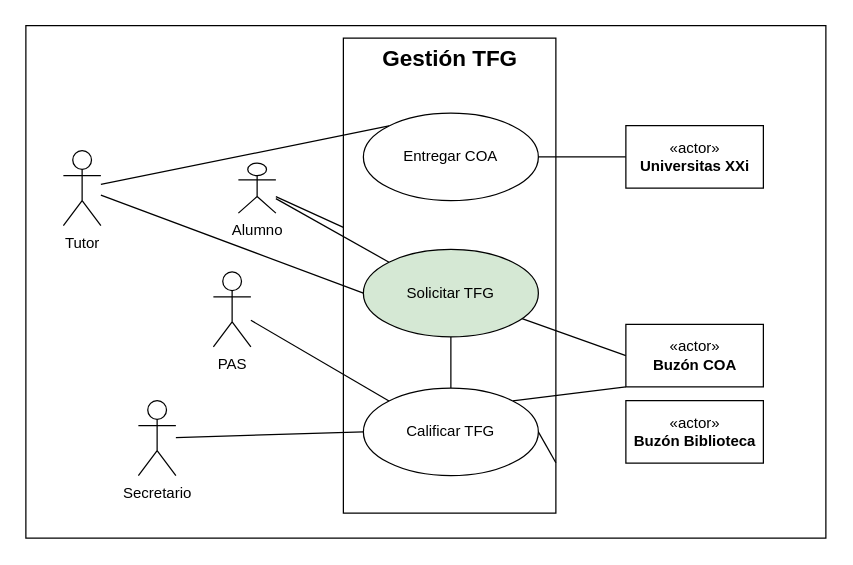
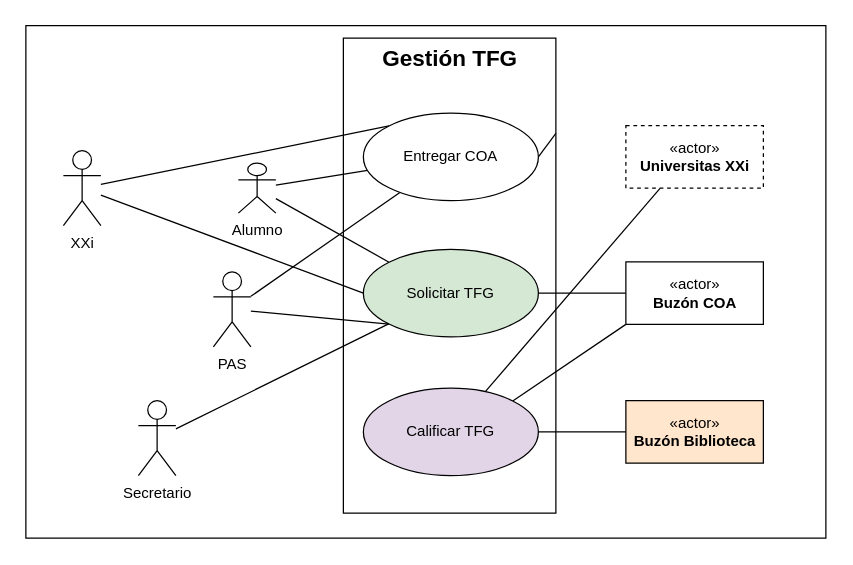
  <mxCell id="0" />
  <mxCell id="1" parent="0" />
  <mxCell id="2" value="Object" style="html=1;" vertex="1" parent="1"><mxGeometry x="20" y="20" width="640" height="410" as="geometry" /></mxCell>
  <mxCell id="3" value="&lt;font style=&quot;font-size: 18px&quot;&gt;&lt;b&gt;Gestión TFG&lt;/b&gt;&lt;/font&gt;" style="html=1;verticalAlign=top;" vertex="1" parent="1"><mxGeometry x="274" y="30" width="170" height="380" as="geometry" /></mxCell>
- <mxCell id="4" value="" style="rounded=0;orthogonalLoop=1;jettySize=auto;html=1;startArrow=none;startFill=0;endArrow=none;endFill=0;" edge="1" parent="1" source="6" target="3"><mxGeometry relative="1" as="geometry" /></mxCell>
+ <mxCell id="4" value="" style="rounded=0;orthogonalLoop=1;jettySize=auto;html=1;startArrow=none;startFill=0;endArrow=none;endFill=0;" edge="1" parent="1" source="6" target="16"><mxGeometry relative="1" as="geometry" /></mxCell>
  <mxCell id="5" style="rounded=0;orthogonalLoop=1;jettySize=auto;html=1;entryX=0;entryY=0;entryDx=0;entryDy=0;startArrow=none;startFill=0;endArrow=none;endFill=0;" edge="1" parent="1" source="6" target="22"><mxGeometry relative="1" as="geometry" /></mxCell>
  <mxCell id="6" value="Alumno" style="shape=umlActor;verticalLabelPosition=bottom;verticalAlign=top;html=1;" vertex="1" parent="1"><mxGeometry x="190" y="130" width="30" height="40" as="geometry" /></mxCell>
- <mxCell id="7" style="edgeStyle=none;rounded=0;orthogonalLoop=1;jettySize=auto;html=1;entryX=0;entryY=0.5;entryDx=0;entryDy=0;startArrow=none;startFill=0;endArrow=none;endFill=0;" edge="1" parent="1" source="8" target="20"><mxGeometry relative="1" as="geometry" /></mxCell>
+ <mxCell id="7" style="edgeStyle=none;rounded=0;orthogonalLoop=1;jettySize=auto;html=1;startArrow=none;startFill=0;endArrow=none;endFill=0;" edge="1" parent="1" source="8" target="22"><mxGeometry relative="1" as="geometry" /></mxCell>
  <mxCell id="8" value="Secretario" style="shape=umlActor;verticalLabelPosition=bottom;verticalAlign=top;html=1;" vertex="1" parent="1"><mxGeometry x="110" y="320" width="30" height="60" as="geometry" /></mxCell>
- <mxCell id="10" style="edgeStyle=none;rounded=0;orthogonalLoop=1;jettySize=auto;html=1;entryX=0;entryY=0;entryDx=0;entryDy=0;startArrow=none;startFill=0;endArrow=none;endFill=0;" edge="1" parent="1" source="11" target="20"><mxGeometry relative="1" as="geometry" /></mxCell>
+ <mxCell id="9" style="edgeStyle=none;rounded=0;orthogonalLoop=1;jettySize=auto;html=1;entryX=0;entryY=1;entryDx=0;entryDy=0;startArrow=none;startFill=0;endArrow=none;endFill=0;" edge="1" parent="1" source="11" target="22"><mxGeometry relative="1" as="geometry" /></mxCell>
+ <mxCell id="10" style="edgeStyle=none;rounded=0;orthogonalLoop=1;jettySize=auto;html=1;startArrow=none;startFill=0;endArrow=none;endFill=0;" edge="1" parent="1" source="11" target="16"><mxGeometry relative="1" as="geometry" /></mxCell>
  <mxCell id="11" value="PAS" style="shape=umlActor;verticalLabelPosition=bottom;verticalAlign=top;html=1;" vertex="1" parent="1"><mxGeometry x="170" y="217" width="30" height="60" as="geometry" /></mxCell>
  <mxCell id="12" style="edgeStyle=none;rounded=0;orthogonalLoop=1;jettySize=auto;html=1;entryX=0;entryY=0.5;entryDx=0;entryDy=0;startArrow=none;startFill=0;endArrow=none;endFill=0;" edge="1" parent="1" source="14" target="22"><mxGeometry relative="1" as="geometry" /></mxCell>
  <mxCell id="13" style="edgeStyle=none;rounded=0;orthogonalLoop=1;jettySize=auto;html=1;entryX=0;entryY=0;entryDx=0;entryDy=0;startArrow=none;startFill=0;endArrow=none;endFill=0;" edge="1" parent="1" source="14" target="16"><mxGeometry relative="1" as="geometry" /></mxCell>
- <mxCell id="14" value="Tutor" style="shape=umlActor;verticalLabelPosition=bottom;verticalAlign=top;html=1;" vertex="1" parent="1"><mxGeometry x="50" y="120" width="30" height="60" as="geometry" /></mxCell>
- <mxCell id="15" style="edgeStyle=none;rounded=0;orthogonalLoop=1;jettySize=auto;html=1;exitX=1;exitY=0.5;exitDx=0;exitDy=0;entryX=0;entryY=0.5;entryDx=0;entryDy=0;startArrow=none;startFill=0;endArrow=none;endFill=0;" edge="1" parent="1" source="16" target="25"><mxGeometry relative="1" as="geometry" /></mxCell>
+ <mxCell id="14" value="XXi" style="shape=umlActor;verticalLabelPosition=bottom;verticalAlign=top;html=1;" vertex="1" parent="1"><mxGeometry x="50" y="120" width="30" height="60" as="geometry" /></mxCell>
+ <mxCell id="15" style="edgeStyle=none;rounded=0;orthogonalLoop=1;jettySize=auto;html=1;exitX=1;exitY=0.5;exitDx=0;exitDy=0;startArrow=none;startFill=0;endArrow=none;endFill=0;" edge="1" parent="1" source="16" target="3"><mxGeometry relative="1" as="geometry" /></mxCell>
  <mxCell id="16" value="Entregar COA" style="ellipse;whiteSpace=wrap;html=1;" vertex="1" parent="1"><mxGeometry x="290" y="90" width="140" height="70" as="geometry" /></mxCell>
- <mxCell id="17" style="edgeStyle=none;rounded=0;orthogonalLoop=1;jettySize=auto;html=1;startArrow=none;startFill=0;endArrow=none;endFill=0;" edge="1" parent="1" source="20" target="22"><mxGeometry relative="1" as="geometry" /></mxCell>
+ <mxCell id="17" style="edgeStyle=none;rounded=0;orthogonalLoop=1;jettySize=auto;html=1;entryX=0.25;entryY=1;entryDx=0;entryDy=0;startArrow=none;startFill=0;endArrow=none;endFill=0;" edge="1" parent="1" source="20" target="25"><mxGeometry relative="1" as="geometry" /></mxCell>
  <mxCell id="18" style="edgeStyle=none;rounded=0;orthogonalLoop=1;jettySize=auto;html=1;exitX=1;exitY=0;exitDx=0;exitDy=0;entryX=0;entryY=1;entryDx=0;entryDy=0;startArrow=none;startFill=0;endArrow=none;endFill=0;" edge="1" parent="1" source="20" target="23"><mxGeometry relative="1" as="geometry" /></mxCell>
- <mxCell id="19" style="edgeStyle=none;rounded=0;orthogonalLoop=1;jettySize=auto;html=1;exitX=1;exitY=0.5;exitDx=0;exitDy=0;startArrow=none;startFill=0;endArrow=none;endFill=0;" edge="1" parent="1" source="20" target="3"><mxGeometry relative="1" as="geometry" /></mxCell>
- <mxCell id="20" value="Calificar TFG" style="ellipse;whiteSpace=wrap;html=1;" vertex="1" parent="1"><mxGeometry x="290" y="310" width="140" height="70" as="geometry" /></mxCell>
+ <mxCell id="19" style="edgeStyle=none;rounded=0;orthogonalLoop=1;jettySize=auto;html=1;exitX=1;exitY=0.5;exitDx=0;exitDy=0;startArrow=none;startFill=0;endArrow=none;endFill=0;" edge="1" parent="1" source="20" target="24"><mxGeometry relative="1" as="geometry" /></mxCell>
+ <mxCell id="20" value="Calificar TFG" style="ellipse;whiteSpace=wrap;html=1;fillColor=#e1d5e7;" vertex="1" parent="1"><mxGeometry x="290" y="310" width="140" height="70" as="geometry" /></mxCell>
  <mxCell id="21" style="edgeStyle=none;rounded=0;orthogonalLoop=1;jettySize=auto;html=1;entryX=0;entryY=0.5;entryDx=0;entryDy=0;startArrow=none;startFill=0;endArrow=none;endFill=0;" edge="1" parent="1" source="22" target="23"><mxGeometry relative="1" as="geometry" /></mxCell>
  <mxCell id="22" value="Solicitar TFG" style="ellipse;whiteSpace=wrap;html=1;fillColor=#d5e8d4;" vertex="1" parent="1"><mxGeometry x="290" y="199" width="140" height="70" as="geometry" /></mxCell>
- <mxCell id="23" value="«actor»&lt;br&gt;&lt;b&gt;Buzón COA&lt;/b&gt;" style="html=1;" vertex="1" parent="1"><mxGeometry x="500" y="259" width="110" height="50" as="geometry" /></mxCell>
- <mxCell id="24" value="«actor»&lt;br&gt;&lt;b&gt;Buzón Biblioteca&lt;/b&gt;" style="html=1;" vertex="1" parent="1"><mxGeometry x="500" y="320" width="110" height="50" as="geometry" /></mxCell>
- <mxCell id="25" value="«actor»&lt;br&gt;&lt;b&gt;Universitas XXi&lt;/b&gt;" style="html=1;" vertex="1" parent="1"><mxGeometry x="500" y="100" width="110" height="50" as="geometry" /></mxCell>
+ <mxCell id="23" value="«actor»&lt;br&gt;&lt;b&gt;Buzón COA&lt;/b&gt;" style="html=1;" vertex="1" parent="1"><mxGeometry x="500" y="209" width="110" height="50" as="geometry" /></mxCell>
+ <mxCell id="24" value="«actor»&lt;br&gt;&lt;b&gt;Buzón Biblioteca&lt;/b&gt;" style="html=1;fillColor=#ffe6cc;" vertex="1" parent="1"><mxGeometry x="500" y="320" width="110" height="50" as="geometry" /></mxCell>
+ <mxCell id="25" value="«actor»&lt;br&gt;&lt;b&gt;Universitas XXi&lt;/b&gt;" style="html=1;dashed=1;" vertex="1" parent="1"><mxGeometry x="500" y="100" width="110" height="50" as="geometry" /></mxCell>
